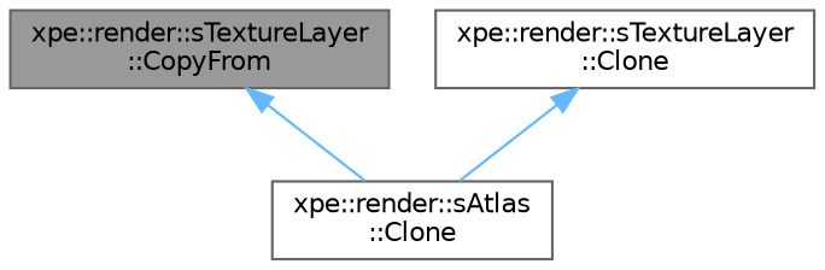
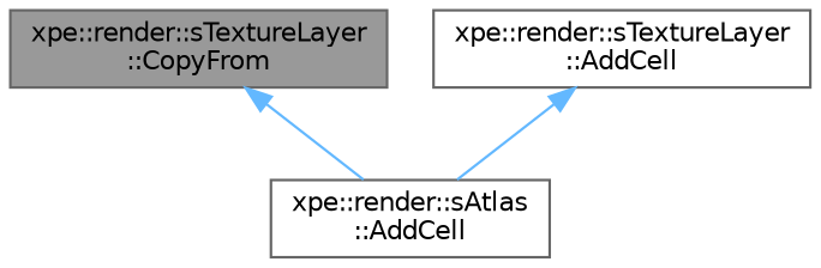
  digraph {
    rankdir=TB
    node [color=grey40 fillcolor=white fontname=Helvetica fontsize=10 shape=box style=filled]
    edge [color=steelblue1 dir=back fontname=Helvetica fontsize=10 labelfontname=Helvetica labelfontsize=10 style=solid]
    n1 [color=gray40 fillcolor=grey60 fontcolor=black height=0.2 label="xpe::render::sTextureLayer\l::CopyFrom" width=0.4]
-   n2 [height=0.2 label="xpe::render::sAtlas\l::Clone" width=0.4]
-   n3 [height=0.2 label="xpe::render::sTextureLayer\l::Clone" width=0.4]
+   n2 [height=0.2 label="xpe::render::sAtlas\l::AddCell" width=0.4]
+   n3 [height=0.2 label="xpe::render::sTextureLayer\l::AddCell" width=0.4]
    n1 -> n2
    n3 -> n2
  }
